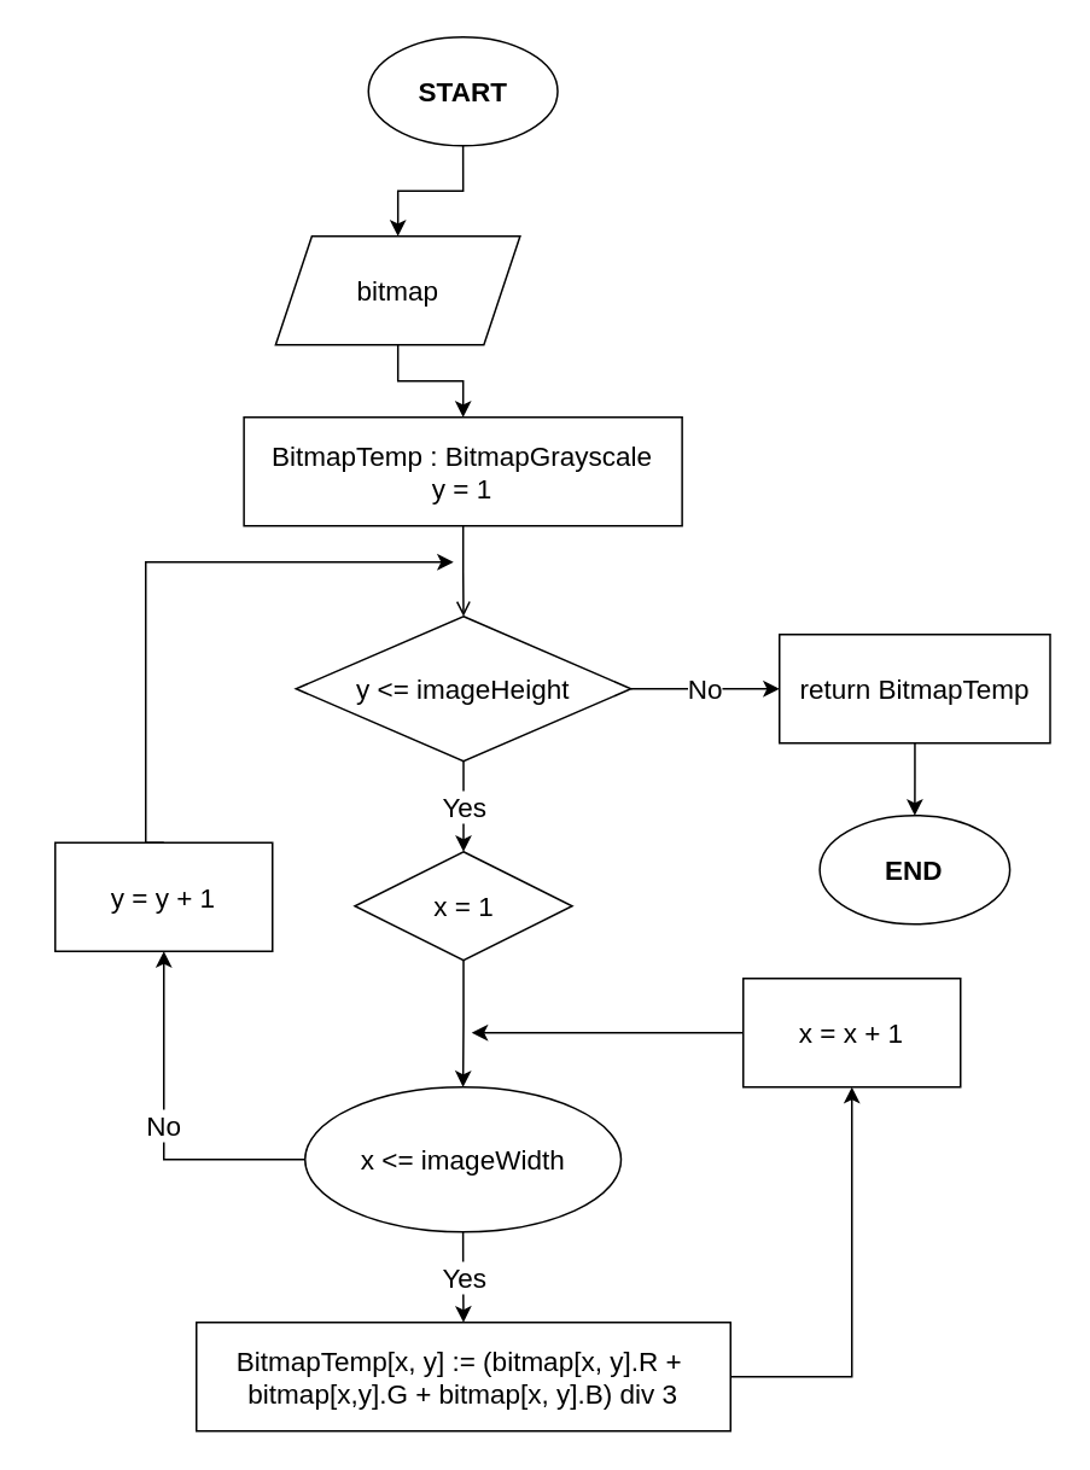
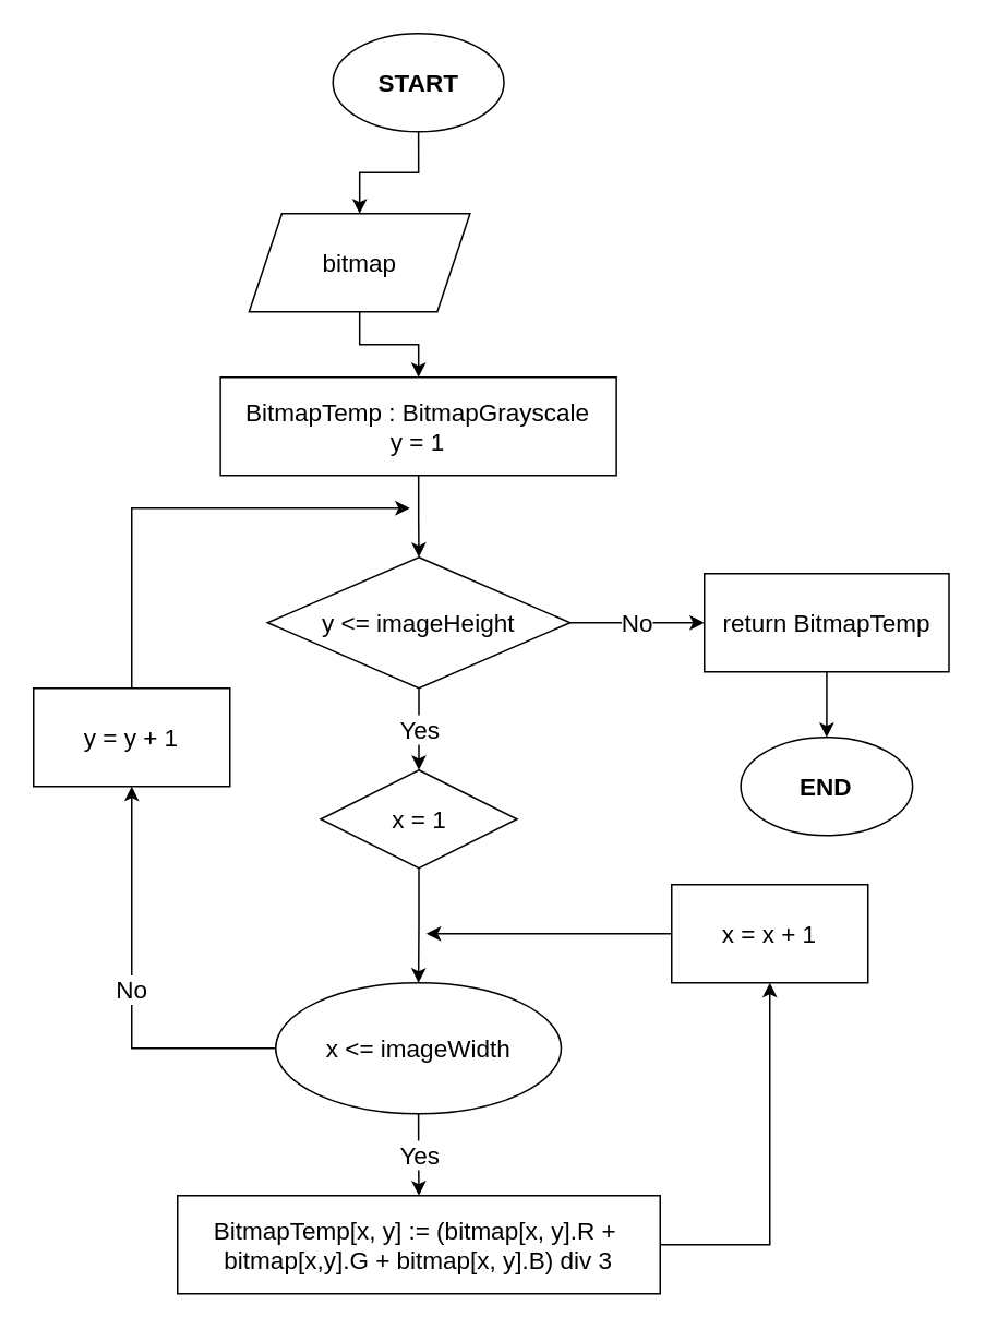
  <mxCell id="0" />
  <mxCell id="1" parent="0" />
  <mxCell id="2" value="" style="edgeStyle=orthogonalEdgeStyle;rounded=0;orthogonalLoop=1;jettySize=auto;html=1;fontSize=15;exitX=0.5;exitY=1;exitDx=0;exitDy=0;strokeWidth=1;" parent="1" source="22" target="4" edge="1"><mxGeometry relative="1" as="geometry"><mxPoint x="255" y="70" as="sourcePoint" /></mxGeometry></mxCell>
  <mxCell id="3" value="" style="edgeStyle=orthogonalEdgeStyle;rounded=0;orthogonalLoop=1;jettySize=auto;html=1;fontSize=15;strokeWidth=1;" parent="1" source="4" target="6" edge="1"><mxGeometry relative="1" as="geometry" /></mxCell>
  <mxCell id="4" value="bitmap" style="shape=parallelogram;perimeter=parallelogramPerimeter;whiteSpace=wrap;html=1;fixedSize=1;fontSize=15;fontStyle=0;strokeWidth=1;" parent="1" vertex="1"><mxGeometry x="151.75" y="130" width="135" height="60" as="geometry" /></mxCell>
- <mxCell id="5" value="" style="edgeStyle=orthogonalEdgeStyle;rounded=0;orthogonalLoop=1;jettySize=auto;html=1;fontSize=15;strokeWidth=1;endArrow=open;" parent="1" source="6" target="9" edge="1"><mxGeometry relative="1" as="geometry" /></mxCell>
+ <mxCell id="5" value="" style="edgeStyle=orthogonalEdgeStyle;rounded=0;orthogonalLoop=1;jettySize=auto;html=1;fontSize=15;strokeWidth=1;" parent="1" source="6" target="9" edge="1"><mxGeometry relative="1" as="geometry" /></mxCell>
  <mxCell id="6" value="BitmapTemp : BitmapGrayscale&lt;br&gt;y = 1" style="whiteSpace=wrap;html=1;fontSize=15;fontStyle=0;strokeWidth=1;" parent="1" vertex="1"><mxGeometry x="134.25" y="230" width="242" height="60" as="geometry" /></mxCell>
  <mxCell id="7" value="Yes" style="edgeStyle=orthogonalEdgeStyle;rounded=0;orthogonalLoop=1;jettySize=auto;html=1;fontSize=15;strokeWidth=1;" parent="1" source="9" target="11" edge="1"><mxGeometry relative="1" as="geometry" /></mxCell>
  <mxCell id="8" value="No" style="edgeStyle=orthogonalEdgeStyle;rounded=0;orthogonalLoop=1;jettySize=auto;html=1;fontSize=15;strokeWidth=1;" parent="1" source="9" target="24" edge="1"><mxGeometry relative="1" as="geometry" /></mxCell>
  <mxCell id="9" value="y &amp;lt;= imageHeight" style="rhombus;whiteSpace=wrap;html=1;fontSize=15;fontStyle=0;strokeWidth=1;" parent="1" vertex="1"><mxGeometry x="163" y="340" width="185" height="80" as="geometry" /></mxCell>
  <mxCell id="10" value="" style="edgeStyle=orthogonalEdgeStyle;rounded=0;orthogonalLoop=1;jettySize=auto;html=1;fontSize=15;strokeWidth=1;" parent="1" source="11" target="14" edge="1"><mxGeometry relative="1" as="geometry" /></mxCell>
  <mxCell id="11" value="x = 1" style="rhombus;whiteSpace=wrap;html=1;fontSize=15;fontStyle=0;strokeWidth=1;" parent="1" vertex="1"><mxGeometry x="195.5" y="470" width="120" height="60" as="geometry" /></mxCell>
  <mxCell id="12" value="Yes" style="edgeStyle=orthogonalEdgeStyle;rounded=0;orthogonalLoop=1;jettySize=auto;html=1;fontSize=15;strokeWidth=1;" parent="1" source="14" target="16" edge="1"><mxGeometry relative="1" as="geometry" /></mxCell>
  <mxCell id="13" value="No" style="edgeStyle=orthogonalEdgeStyle;rounded=0;orthogonalLoop=1;jettySize=auto;html=1;fontSize=15;strokeWidth=1;" parent="1" source="14" target="20" edge="1"><mxGeometry relative="1" as="geometry" /></mxCell>
  <mxCell id="14" value="x &amp;lt;= imageWidth" style="ellipse;whiteSpace=wrap;html=1;fontSize=15;fontStyle=0;strokeWidth=1;" parent="1" vertex="1"><mxGeometry x="168" y="600" width="174.5" height="80" as="geometry" /></mxCell>
  <mxCell id="15" style="edgeStyle=orthogonalEdgeStyle;rounded=0;orthogonalLoop=1;jettySize=auto;html=1;exitX=1;exitY=0.5;exitDx=0;exitDy=0;entryX=0.5;entryY=1;entryDx=0;entryDy=0;fontSize=15;strokeWidth=1;" parent="1" source="16" target="18" edge="1"><mxGeometry relative="1" as="geometry"><mxPoint x="470" y="620" as="targetPoint" /></mxGeometry></mxCell>
  <mxCell id="16" value="&lt;p class=&quot;MsoNormal&quot; style=&quot;font-size: 15px&quot;&gt;&lt;span lang=&quot;IN&quot; style=&quot;font-size: 15px&quot;&gt;BitmapTemp[x, y] := (bitmap[x, y].R +&amp;nbsp;&lt;br&gt;&lt;/span&gt;&lt;span&gt;bitmap[x,y].G + bitmap[x, y].B) div 3&lt;/span&gt;&lt;/p&gt;" style="whiteSpace=wrap;html=1;fontSize=15;fontStyle=0;strokeWidth=1;" parent="1" vertex="1"><mxGeometry x="108" y="730" width="295" height="60" as="geometry" /></mxCell>
  <mxCell id="17" style="edgeStyle=orthogonalEdgeStyle;rounded=0;orthogonalLoop=1;jettySize=auto;html=1;exitX=0;exitY=0.5;exitDx=0;exitDy=0;fontSize=15;strokeWidth=1;" parent="1" source="18" edge="1"><mxGeometry relative="1" as="geometry"><mxPoint x="260" y="570" as="targetPoint" /></mxGeometry></mxCell>
  <mxCell id="18" value="x = x + 1" style="whiteSpace=wrap;html=1;fontSize=15;fontStyle=0;strokeWidth=1;" parent="1" vertex="1"><mxGeometry x="410" y="540" width="120" height="60" as="geometry" /></mxCell>
  <mxCell id="19" style="edgeStyle=orthogonalEdgeStyle;rounded=0;orthogonalLoop=1;jettySize=auto;html=1;exitX=0.5;exitY=0;exitDx=0;exitDy=0;fontSize=15;strokeWidth=1;" parent="1" source="20" edge="1"><mxGeometry relative="1" as="geometry"><mxPoint x="250" y="310" as="targetPoint" /><Array as="points"><mxPoint x="80" y="310" /></Array></mxGeometry></mxCell>
- <mxCell id="20" value="y = y + 1" style="whiteSpace=wrap;html=1;fontSize=15;fontStyle=0;strokeWidth=1;" parent="1" vertex="1"><mxGeometry x="30" y="465" width="120" height="60" as="geometry" /></mxCell>
+ <mxCell id="20" value="y = y + 1" style="whiteSpace=wrap;html=1;fontSize=15;fontStyle=0;strokeWidth=1;" parent="1" vertex="1"><mxGeometry x="20" y="420" width="120" height="60" as="geometry" /></mxCell>
  <mxCell id="21" value="END" style="ellipse;whiteSpace=wrap;html=1;fontSize=15;fontStyle=1;strokeWidth=1;" parent="1" vertex="1"><mxGeometry x="452.25" y="450" width="105" height="60" as="geometry" /></mxCell>
  <mxCell id="22" value="START" style="ellipse;whiteSpace=wrap;html=1;fontSize=15;fontStyle=1;strokeWidth=1;" parent="1" vertex="1"><mxGeometry x="203" y="20" width="104.5" height="60" as="geometry" /></mxCell>
  <mxCell id="23" value="" style="edgeStyle=orthogonalEdgeStyle;rounded=0;orthogonalLoop=1;jettySize=auto;html=1;fontSize=15;strokeWidth=1;" parent="1" source="24" target="21" edge="1"><mxGeometry relative="1" as="geometry" /></mxCell>
  <mxCell id="24" value="return BitmapTemp" style="whiteSpace=wrap;html=1;fontSize=15;fontStyle=0;strokeWidth=1;" parent="1" vertex="1"><mxGeometry x="430" y="350" width="149.5" height="60" as="geometry" /></mxCell>
